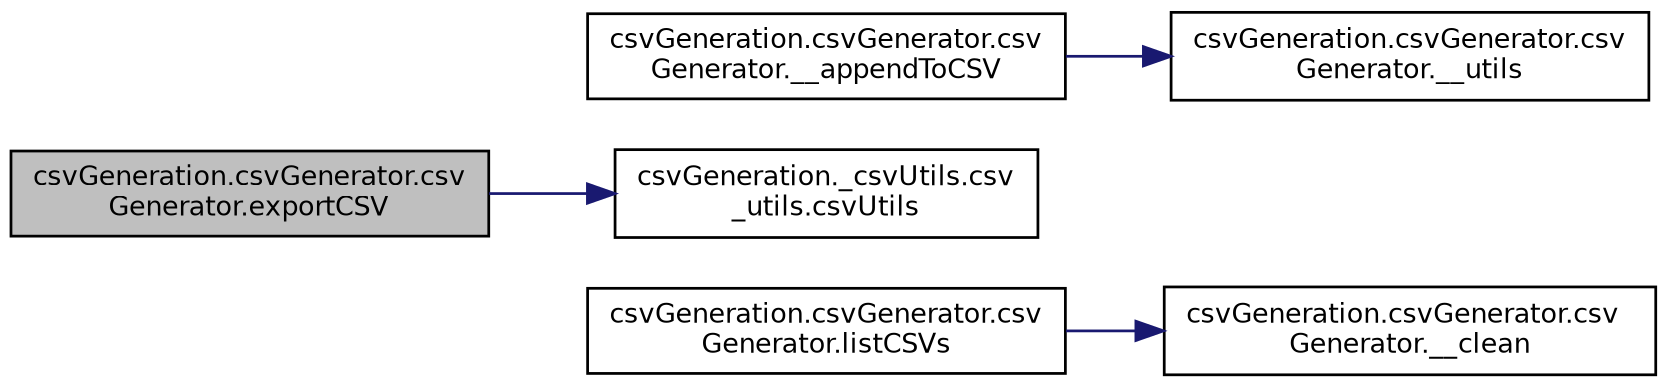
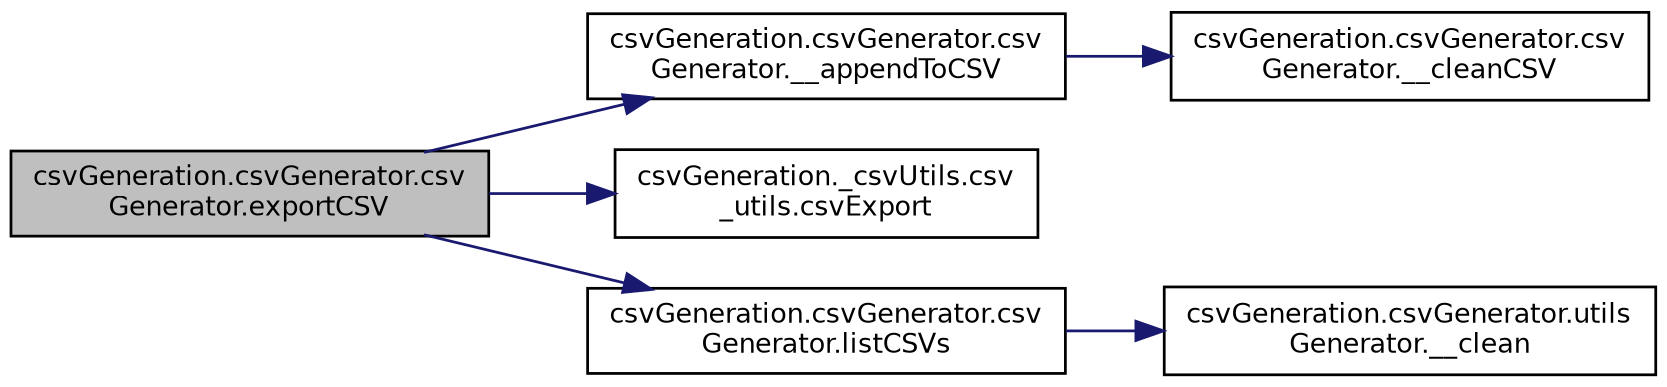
  digraph {
    rankdir=LR
    node [color=black fillcolor=white fontname=Helvetica fontsize=10 shape=record style=filled]
    edge [color=midnightblue fontname=Helvetica fontsize=10 labelfontname=Helvetica labelfontsize=10 style=solid]
    n1 [fillcolor=grey75 fontcolor=black height=0.2 label="csvGeneration.csvGenerator.csv\lGenerator.exportCSV" width=0.4]
    n2 [height=0.2 label="csvGeneration.csvGenerator.csv\lGenerator.__appendToCSV" width=0.4]
-   n3 [height=0.2 label="csvGeneration._csvUtils.csv\l_utils.csvUtils" width=0.4]
+   n3 [height=0.2 label="csvGeneration._csvUtils.csv\l_utils.csvExport" width=0.4]
    n4 [height=0.2 label="csvGeneration.csvGenerator.csv\lGenerator.listCSVs" width=0.4]
-   n5 [height=0.2 label="csvGeneration.csvGenerator.csv\lGenerator.__utils" width=0.4]
-   n6 [height=0.2 label="csvGeneration.csvGenerator.csv\lGenerator.__clean" width=0.4]
+   n5 [height=0.2 label="csvGeneration.csvGenerator.csv\lGenerator.__cleanCSV" width=0.4]
+   n6 [height=0.2 label="csvGeneration.csvGenerator.utils\lGenerator.__clean" width=0.4]
+   n1 -> n2
    n1 -> n3
+   n1 -> n4
    n2 -> n5
    n4 -> n6
  }
